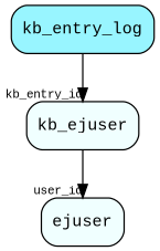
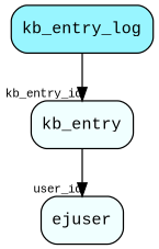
  digraph {
    fontname="Liberation Mono"
    node [fillcolor=azure1 fontname="Liberation Mono" fontsize=12 shape=box style="rounded, filled"]
    edge [fontname="Liberation Mono" fontsize=9]
    kb_entry_log [fillcolor=cadetblue1]
-   kb_entry [label=kb_ejuser]
+   kb_entry
    ejuser
    kb_entry_log -> kb_entry [headlabel=kb_entry_id]
    kb_entry -> ejuser [headlabel=user_id]
  }
